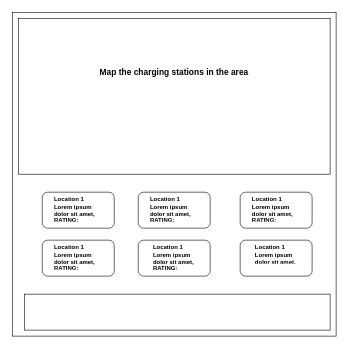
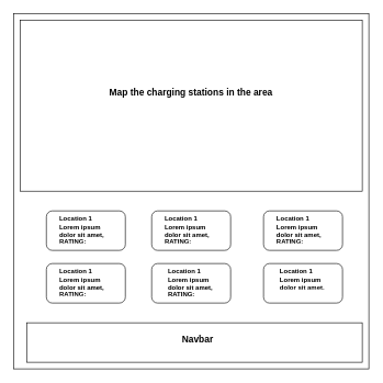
  <mxCell id="0" />
  <mxCell id="1" parent="0" />
  <mxCell id="2" value="" style="whiteSpace=wrap;html=1;aspect=fixed;" vertex="1" parent="1"><mxGeometry x="20" y="20" width="540" height="540" as="geometry" /></mxCell>
  <mxCell id="3" value="" style="rounded=0;whiteSpace=wrap;html=1;fillColor=#FFFFFF;" vertex="1" parent="1"><mxGeometry x="30" y="30" width="520" height="260" as="geometry" /></mxCell>
- <mxCell id="4" value="&lt;h3&gt;Map the charging stations in the area&lt;/h3&gt;" style="text;html=1;strokeColor=none;fillColor=none;align=center;verticalAlign=middle;whiteSpace=wrap;rounded=0;" vertex="1" parent="1"><mxGeometry x="110" y="80" width="360" height="80" as="geometry" /></mxCell>
+ <mxCell id="4" value="&lt;h3&gt;Map the charging stations in the area&lt;/h3&gt;" style="text;html=1;strokeColor=none;fillColor=none;align=center;verticalAlign=middle;whiteSpace=wrap;rounded=0;" vertex="1" parent="1"><mxGeometry x="110" y="100" width="360" height="80" as="geometry" /></mxCell>
  <mxCell id="5" value="" style="group" vertex="1" connectable="0" parent="1"><mxGeometry x="70" y="320" width="450" height="140" as="geometry" /></mxCell>
  <mxCell id="6" value="" style="rounded=1;whiteSpace=wrap;html=1;fillColor=#FFFFFF;" vertex="1" parent="5"><mxGeometry x="330" width="120" height="60" as="geometry" /></mxCell>
  <mxCell id="7" value="" style="rounded=1;whiteSpace=wrap;html=1;fillColor=#FFFFFF;" vertex="1" parent="5"><mxGeometry x="160" width="120" height="60" as="geometry" /></mxCell>
  <mxCell id="8" value="" style="rounded=1;whiteSpace=wrap;html=1;fillColor=#FFFFFF;" vertex="1" parent="5"><mxGeometry width="120" height="60" as="geometry" /></mxCell>
  <mxCell id="9" value="" style="rounded=1;whiteSpace=wrap;html=1;fillColor=#FFFFFF;" vertex="1" parent="5"><mxGeometry x="160" y="80" width="120" height="60" as="geometry" /></mxCell>
  <mxCell id="10" value="" style="rounded=1;whiteSpace=wrap;html=1;fillColor=#FFFFFF;" vertex="1" parent="5"><mxGeometry x="330" y="80" width="120" height="60" as="geometry" /></mxCell>
  <mxCell id="11" value="" style="rounded=1;whiteSpace=wrap;html=1;fillColor=#FFFFFF;" vertex="1" parent="5"><mxGeometry y="80" width="120" height="60" as="geometry" /></mxCell>
  <mxCell id="12" value="&lt;h5&gt;Location 1&lt;br&gt;Lorem ipsum dolor sit amet, RATING:&lt;/h5&gt;" style="text;html=1;strokeColor=none;fillColor=none;spacing=5;spacingTop=-20;whiteSpace=wrap;overflow=hidden;rounded=0;" vertex="1" parent="5"><mxGeometry x="15" width="90" height="50" as="geometry" /></mxCell>
  <mxCell id="13" value="&lt;h5&gt;Location 1&lt;br&gt;Lorem ipsum dolor sit amet, RATING:&lt;/h5&gt;" style="text;html=1;strokeColor=none;fillColor=none;spacing=5;spacingTop=-20;whiteSpace=wrap;overflow=hidden;rounded=0;" vertex="1" parent="5"><mxGeometry x="345" width="90" height="50" as="geometry" /></mxCell>
  <mxCell id="14" value="&lt;h5&gt;Location 1&lt;br&gt;Lorem ipsum dolor sit amet, RATING:&lt;/h5&gt;" style="text;html=1;strokeColor=none;fillColor=none;spacing=5;spacingTop=-20;whiteSpace=wrap;overflow=hidden;rounded=0;" vertex="1" parent="5"><mxGeometry x="180" y="80" width="90" height="55" as="geometry" /></mxCell>
  <mxCell id="15" value="&lt;h5&gt;Location 1&lt;br&gt;Lorem ipsum dolor sit amet, RATING:&lt;/h5&gt;" style="text;html=1;strokeColor=none;fillColor=none;spacing=5;spacingTop=-20;whiteSpace=wrap;overflow=hidden;rounded=0;" vertex="1" parent="5"><mxGeometry x="15" y="80" width="90" height="50" as="geometry" /></mxCell>
  <mxCell id="16" value="&lt;h5&gt;Location 1&lt;br&gt;Lorem ipsum dolor sit amet, RATING:&lt;/h5&gt;" style="text;html=1;strokeColor=none;fillColor=none;spacing=5;spacingTop=-20;whiteSpace=wrap;overflow=hidden;rounded=0;" vertex="1" parent="5"><mxGeometry x="175" width="90" height="50" as="geometry" /></mxCell>
  <mxCell id="17" style="edgeStyle=orthogonalEdgeStyle;rounded=0;orthogonalLoop=1;jettySize=auto;html=1;exitX=0.5;exitY=1;exitDx=0;exitDy=0;" edge="1" parent="5" source="12" target="12"><mxGeometry relative="1" as="geometry" /></mxCell>
  <mxCell id="18" value="&lt;h5&gt;Location 1&lt;br&gt;Lorem ipsum dolor sit amet, RATING:&lt;/h5&gt;" style="text;html=1;strokeColor=none;fillColor=none;spacing=5;spacingTop=-20;whiteSpace=wrap;overflow=hidden;rounded=0;" vertex="1" parent="5"><mxGeometry x="350" y="80" width="90" height="40" as="geometry" /></mxCell>
  <mxCell id="19" value="" style="rounded=0;whiteSpace=wrap;html=1;fillColor=#FFFFFF;" vertex="1" parent="1"><mxGeometry x="40" y="490" width="510" height="60" as="geometry" /></mxCell>
+ <mxCell id="20" value="&lt;h3&gt;Navbar&lt;/h3&gt;" style="text;html=1;strokeColor=none;fillColor=none;align=center;verticalAlign=middle;whiteSpace=wrap;rounded=0;" vertex="1" parent="1"><mxGeometry x="70" y="500" width="460" height="30" as="geometry" /></mxCell>
